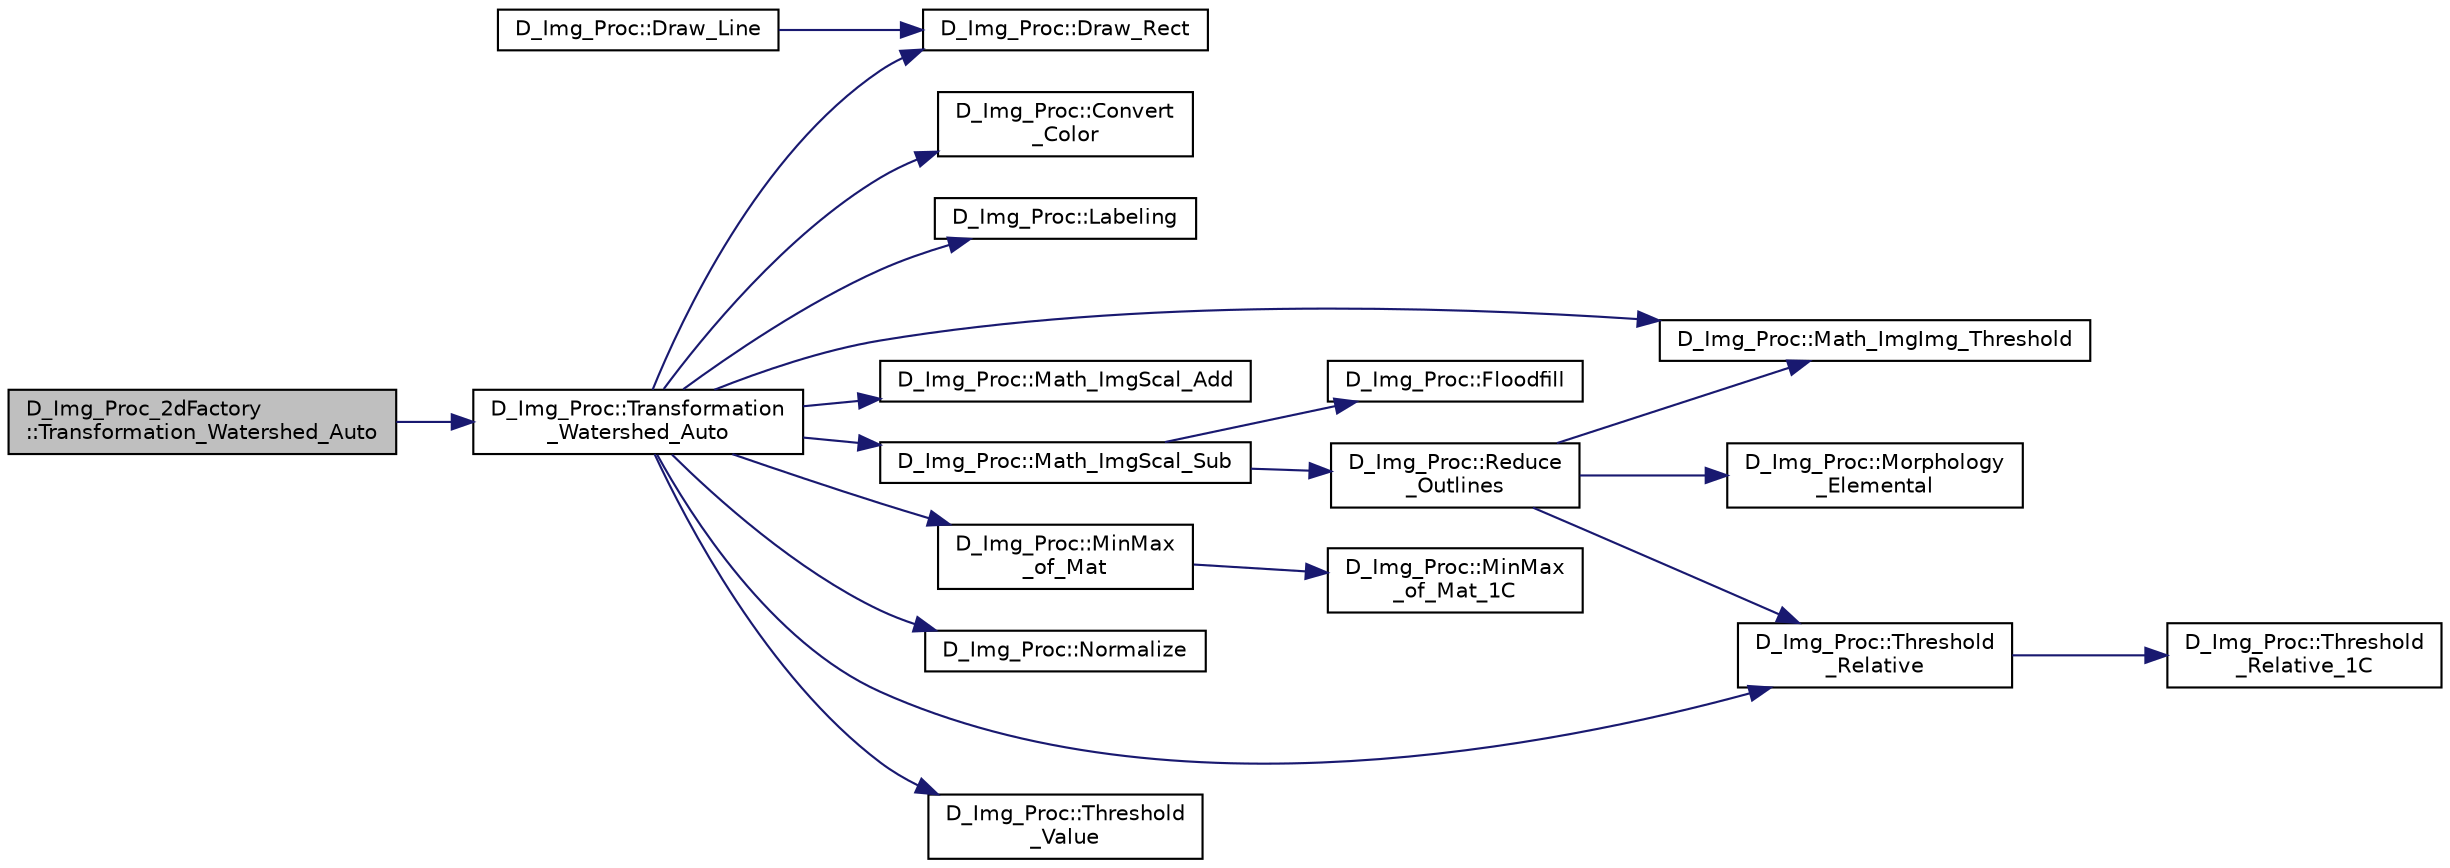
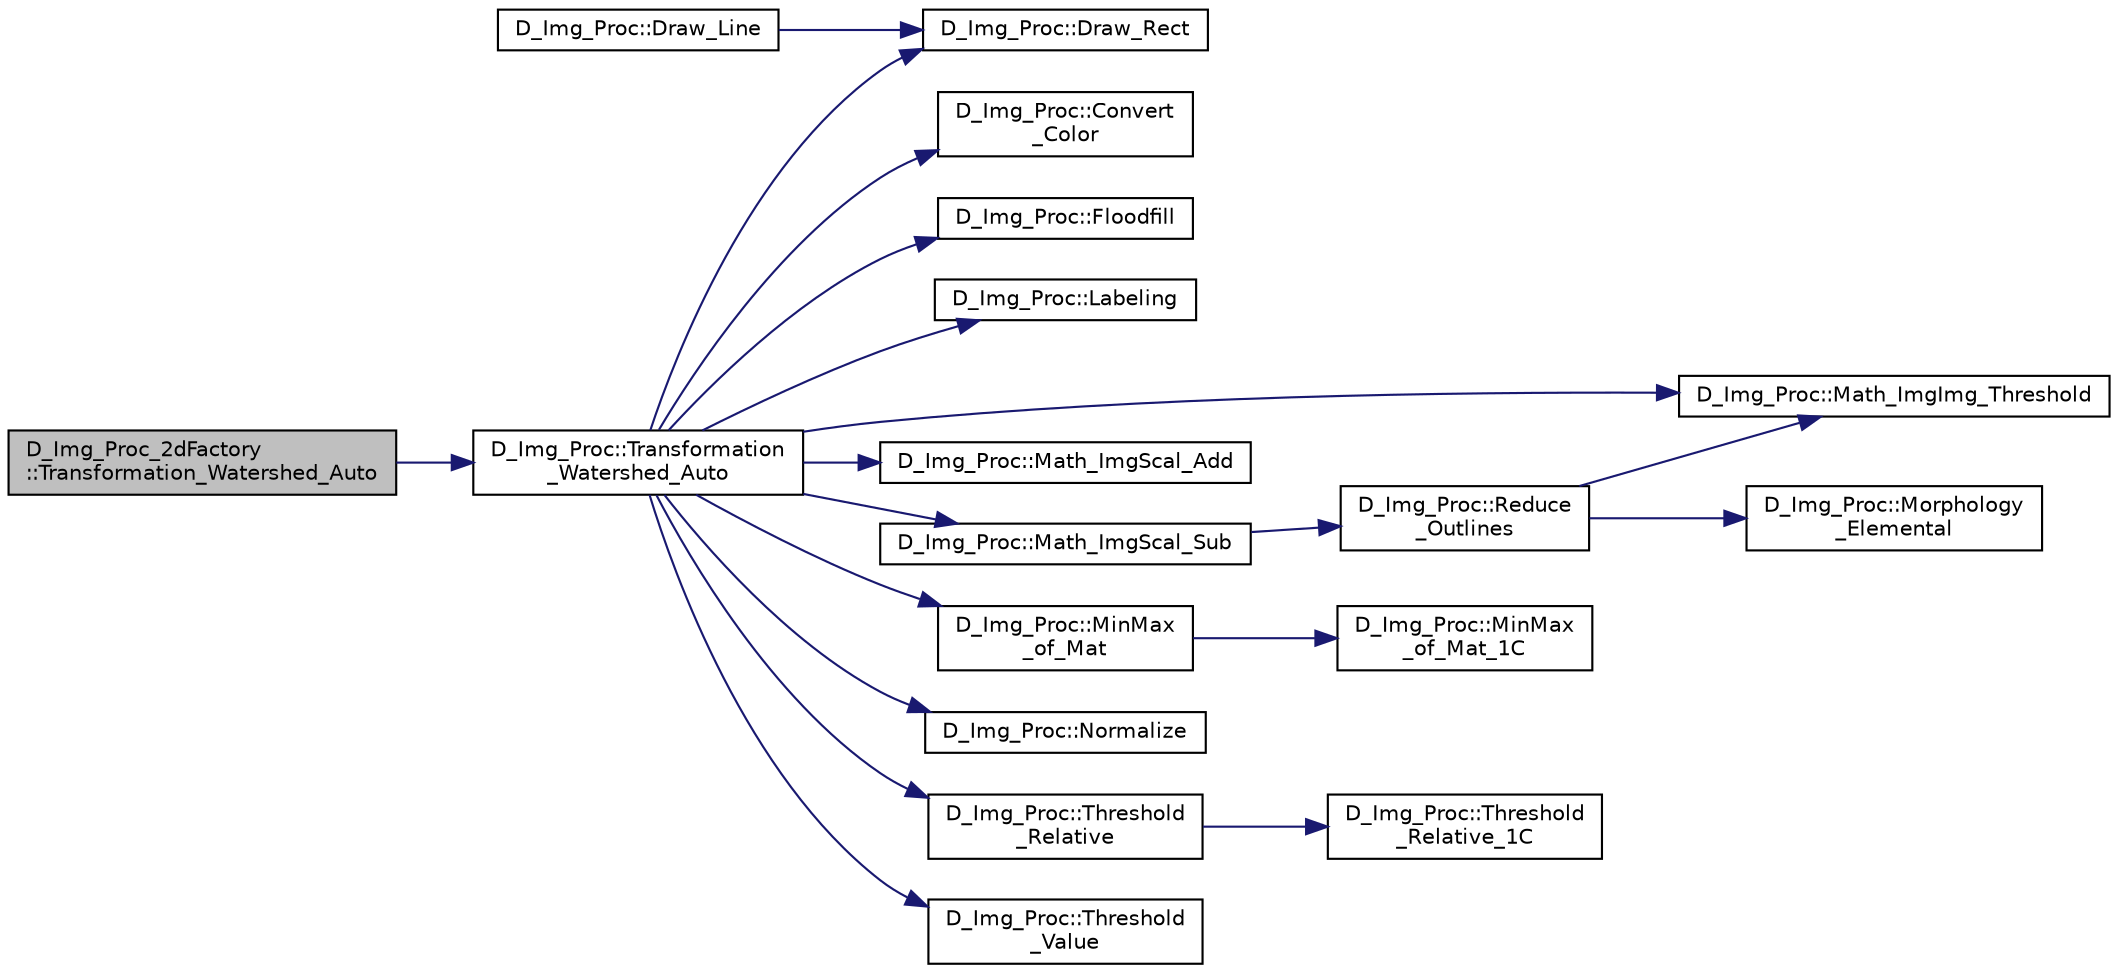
  digraph {
    rankdir=LR
    node [color=black fillcolor=white fontname=Helvetica fontsize=10 shape=record style=filled]
    edge [color=midnightblue fontname=Helvetica fontsize=10 labelfontname=Helvetica labelfontsize=10 style=solid]
    n1 [fillcolor=grey75 fontcolor=black height=0.2 label="D_Img_Proc_2dFactory\l::Transformation_Watershed_Auto" width=0.4]
    n2 [height=0.2 label="D_Img_Proc::Transformation\l_Watershed_Auto" width=0.4]
    n3 [height=0.2 label="D_Img_Proc::Convert\l_Color" width=0.4]
    n4 [height=0.2 label="D_Img_Proc::Draw_Rect" width=0.4]
    n5 [height=0.2 label="D_Img_Proc::Floodfill" width=0.4]
    n6 [height=0.2 label="D_Img_Proc::Labeling" width=0.4]
    n7 [height=0.2 label="D_Img_Proc::Math_ImgImg_Threshold" width=0.4]
    n8 [height=0.2 label="D_Img_Proc::Math_ImgScal_Add" width=0.4]
    n9 [height=0.2 label="D_Img_Proc::Math_ImgScal_Sub" width=0.4]
    n10 [height=0.2 label="D_Img_Proc::MinMax\l_of_Mat" width=0.4]
    n11 [height=0.2 label="D_Img_Proc::Normalize" width=0.4]
    n12 [height=0.2 label="D_Img_Proc::Threshold\l_Relative" width=0.4]
    n13 [height=0.2 label="D_Img_Proc::Threshold\l_Value" width=0.4]
    n14 [height=0.2 label="D_Img_Proc::Reduce\l_Outlines" width=0.4]
    n15 [height=0.2 label="D_Img_Proc::MinMax\l_of_Mat_1C" width=0.4]
    n16 [height=0.2 label="D_Img_Proc::Morphology\l_Elemental" width=0.4]
    n17 [height=0.2 label="D_Img_Proc::Threshold\l_Relative_1C" width=0.4]
    n18 [height=0.2 label="D_Img_Proc::Draw_Line" width=0.4]
    n1 -> n2
    n2 -> n3
    n2 -> n4
-   n9 -> n5
+   n2 -> n5
    n2 -> n6
    n2 -> n7
    n2 -> n8
    n2 -> n9
    n2 -> n10
    n2 -> n11
    n2 -> n12
    n2 -> n13
    n9 -> n14
    n10 -> n15
    n12 -> n17
    n14 -> n7
-   n14 -> n12
    n14 -> n16
    n18 -> n4
  }
